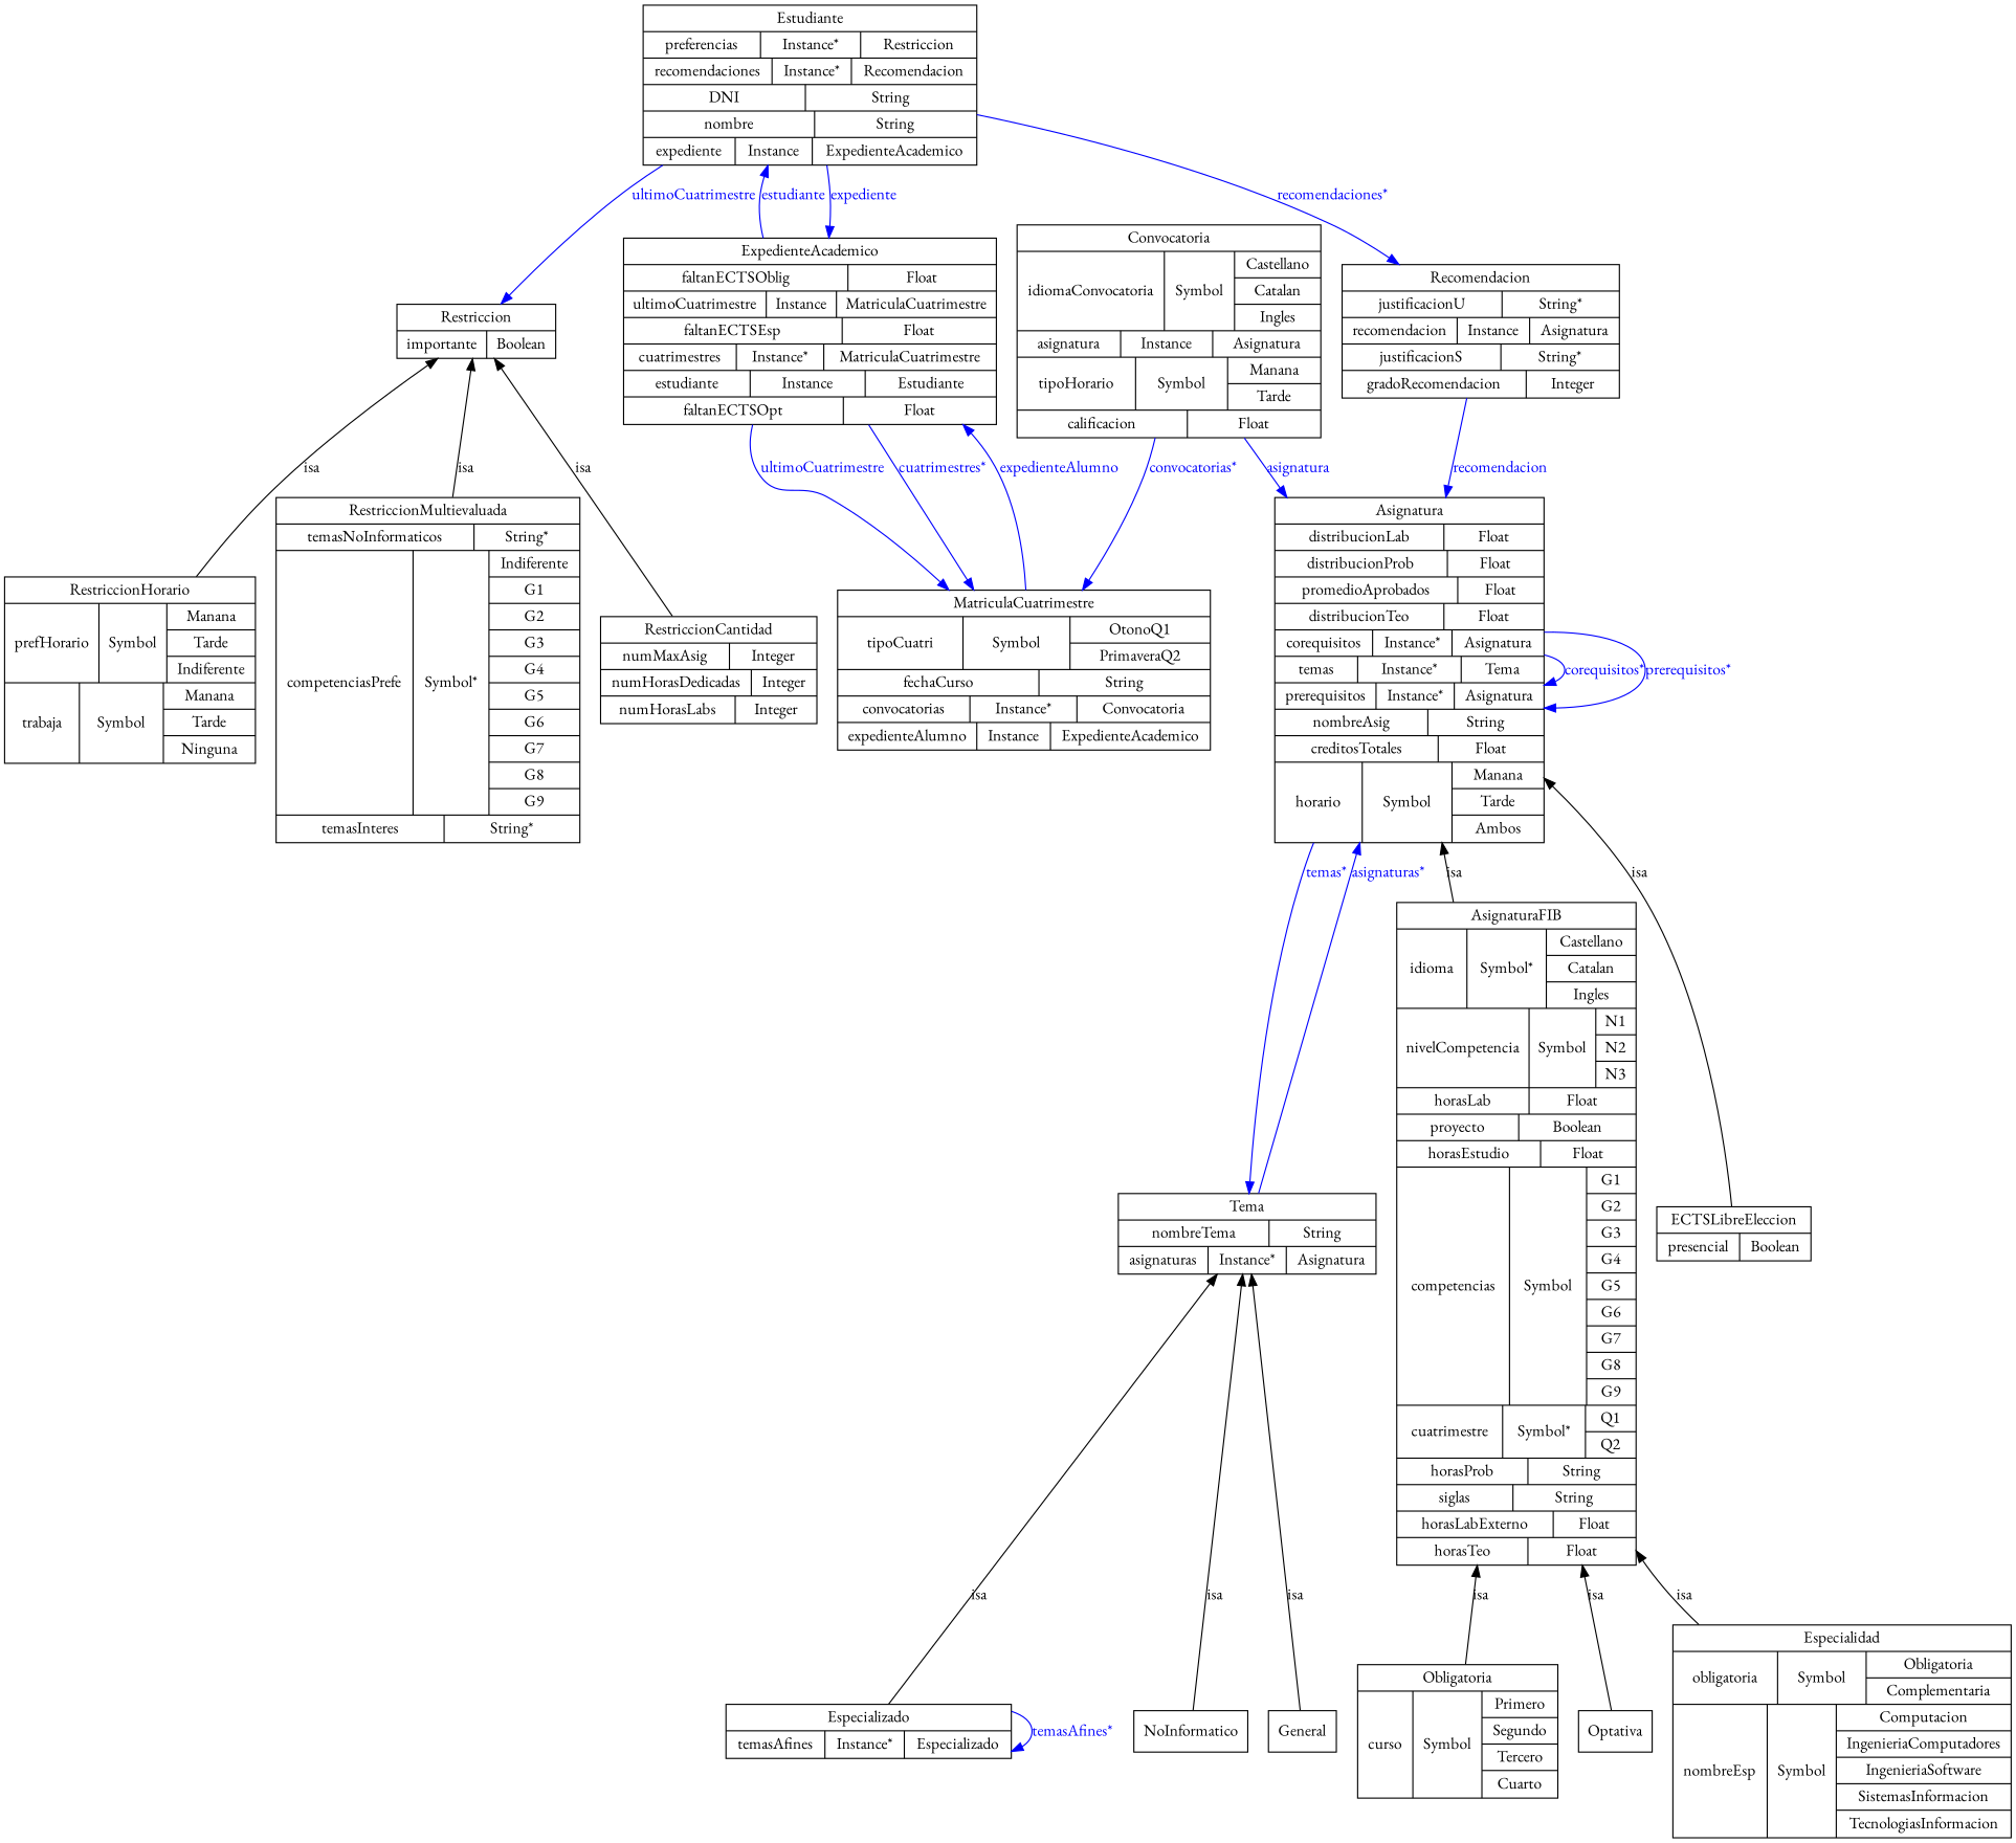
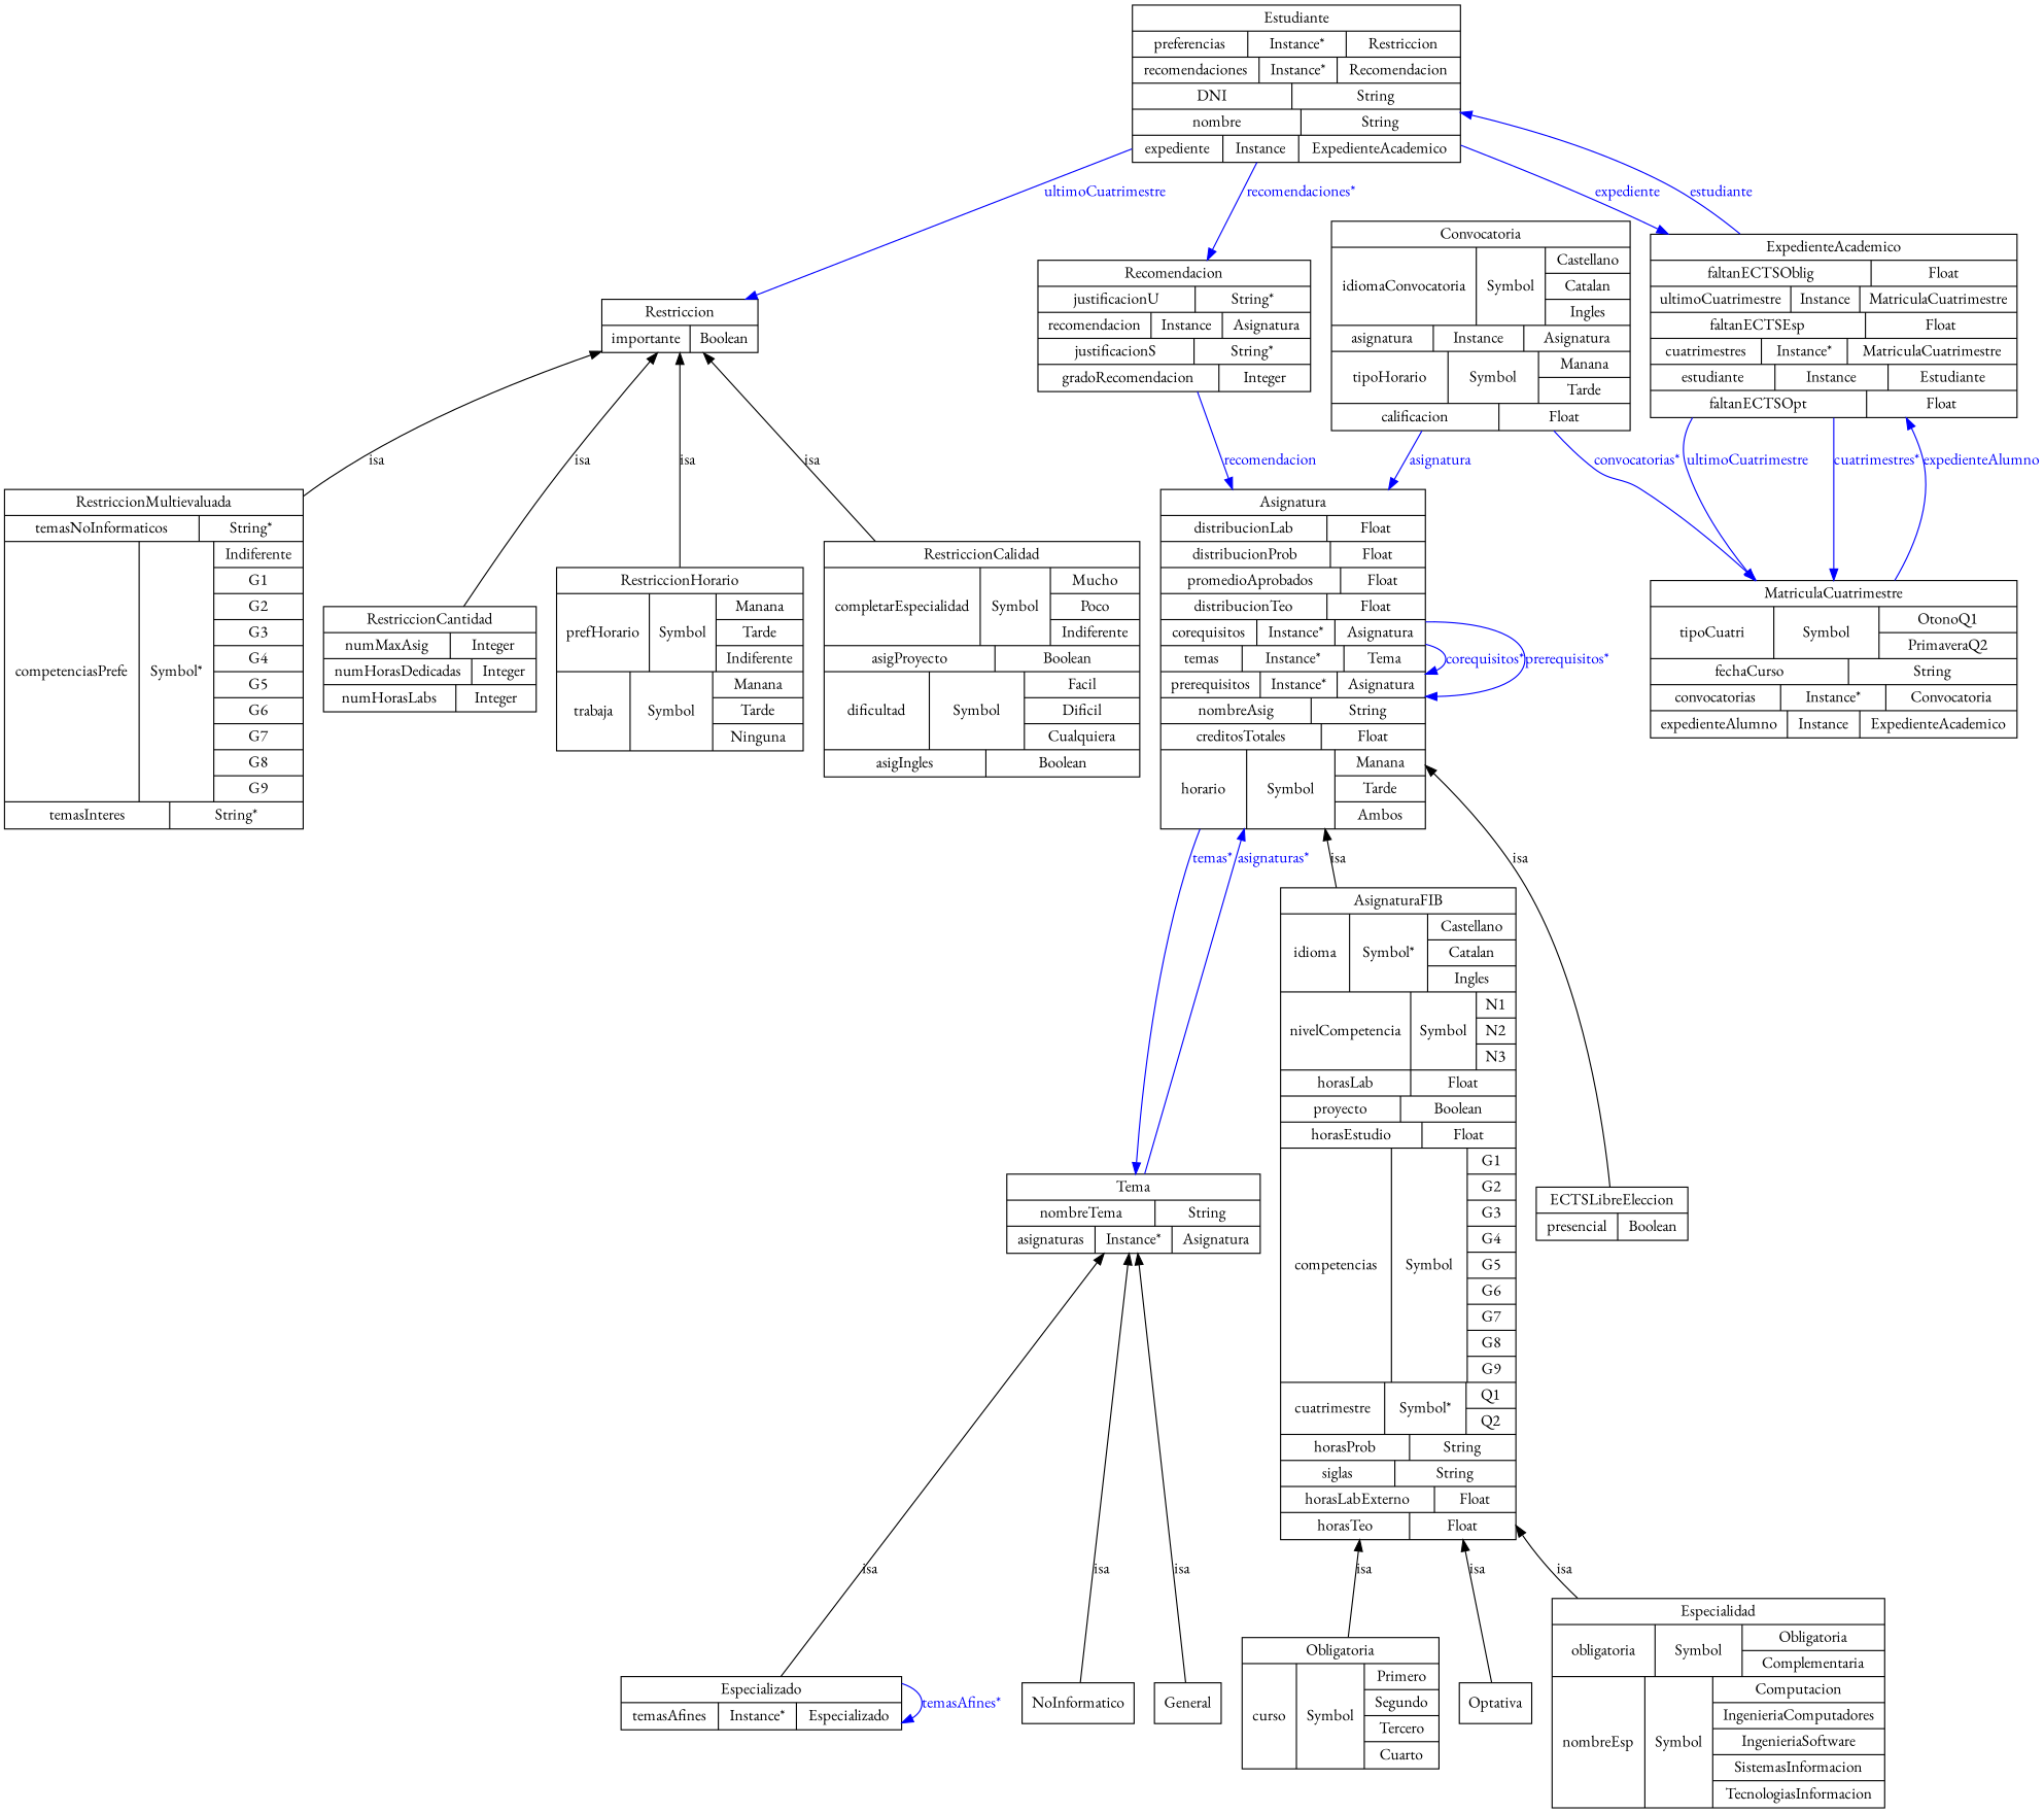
  digraph {
    fontname="EB Garamond"
    node [color="0.0,0.0,0.0" fontcolor="0.0,0.0,0.0" fontname="EB Garamond" shape=record]
    edge [color="0.6666667,1.0,1.0" fontcolor="0.6666667,1.0,1.0" fontname="EB Garamond" style=filled]
    n1 [height=1.6111 label="{Obligatoria|{curso|Symbol|{Primero|Segundo|Tercero|Cuarto}}}" width=2.4167]
    n2 [height=8 label="{AsignaturaFIB|{idioma|Symbol*|{Castellano|Catalan|Ingles}}|{nivelCompetencia|Symbol|{N1|N2|N3}}|{horasLab|Float}|{proyecto|Boolean}|{horasEstudio|Float}|{competencias|Symbol|{G1|G2|G3|G4|G5|G6|G7|G8|G9}}|{cuatrimestre|Symbol*|{Q1|Q2}}|{horasProb|String}|{siglas|String}|{horasLabExterno|Float}|{horasTeo|Float}}" width=2.8958]
    n3 [height=0.5 label=Optativa shape=box width=0.88889]
    n4 [height=2.5694 label="{Especialidad|{obligatoria|Symbol|{Obligatoria|Complementaria}}|{nombreEsp|Symbol|{Computacion|IngenieriaComputadores|IngenieriaSoftware|SistemasInformacion|TecnologiasInformacion}}}" width=4.0833]
    n5 [height=0.65278 label="{Especializado|{temasAfines|Instance*|{Especializado}}}" width=3.4444]
    n6 [height=0.97222 label="{Tema|{nombreTema|String}|{asignaturas|Instance*|{Asignatura}}}" width=3.1111]
    n7 [height=0.5 label=NoInformatico shape=box width=1.3681]
    n8 [height=4.1667 label="{Asignatura|{distribucionLab|Float}|{distribucionProb|Float}|{promedioAprobados|Float}|{distribucionTeo|Float}|{corequisitos|Instance*|{Asignatura}}|{temas|Instance*|{Tema}}|{prerequisitos|Instance*|{Asignatura}}|{nombreAsig|String}|{creditosTotales|Float}|{horario|Symbol|{Manana|Tarde|Ambos}}}" width=3.2569]
    n9 [height=0.5 label=General shape=box width=0.8125]
    n10 [height=0.65278 label="{ECTSLibreEleccion|{presencial|Boolean}}" width=1.8611]
    n11 [height=2.25 label="{RestriccionHorario|{prefHorario|Symbol|{Manana|Tarde|Indiferente}}|{trabaja|Symbol|{Manana|Tarde|Ninguna}}}" width=3.0278]
    n12 [height=0.65278 label="{Restriccion|{importante|Boolean}}" width=1.9167]
+   n13 [height=2.8889 label="{RestriccionCalidad|{completarEspecialidad|Symbol|{Mucho|Poco|Indiferente}}|{asigProyecto|Boolean}|{dificultad|Symbol|{Facil|Dificil|Cualquiera}}|{asigIngles|Boolean}}" width=3.8681]
    n14 [height=4.1667 label="{RestriccionMultievaluada|{temasNoInformaticos|String*}|{competenciasPrefe|Symbol*|{Indiferente|G1|G2|G3|G4|G5|G6|G7|G8|G9}}|{temasInteres|String*}}" width=3.6736]
    n15 [height=1.2917 label="{RestriccionCantidad|{numMaxAsig|Integer}|{numHorasDedicadas|Integer}|{numHorasLabs|Integer}}" width=2.6111]
    n16 [height=1.9306 label="{Estudiante|{preferencias|Instance*|{Restriccion}}|{recomendaciones|Instance*|{Recomendacion}}|{DNI|String}|{nombre|String}|{expediente|Instance|{ExpedienteAcademico}}}" width=4.0347]
    n17 [height=1.6111 label="{Recomendacion|{justificacionU|String*}|{recomendacion|Instance|{Asignatura}}|{justificacionS|String*}|{gradoRecomendacion|Integer}}" width=3.3403]
    n18 [height=2.25 label="{ExpedienteAcademico|{faltanECTSOblig|Float}|{ultimoCuatrimestre|Instance|{MatriculaCuatrimestre}}|{faltanECTSEsp|Float}|{cuatrimestres|Instance*|{MatriculaCuatrimestre}}|{estudiante|Instance|{Estudiante}}|{faltanECTSOpt|Float}}" width=4.5]
    n19 [height=1.9306 label="{MatriculaCuatrimestre|{tipoCuatri|Symbol|{OtonoQ1|PrimaveraQ2}}|{fechaCurso|String}|{convocatorias|Instance*|{Convocatoria}}|{expedienteAlumno|Instance|{ExpedienteAcademico}}}" width=4.5069]
    n20 [height=2.5694 label="{Convocatoria|{idiomaConvocatoria|Symbol|{Castellano|Catalan|Ingles}}|{asignatura|Instance|{Asignatura}}|{tipoHorario|Symbol|{Manana|Tarde}}|{calificacion|Float}}" width=3.6667]
    n2 -> n1 [color="0.0,0.0,0.0" dir=back fontcolor="0.0,0.0,0.0" label=isa style=""]
    n2 -> n3 [color="0.0,0.0,0.0" dir=back fontcolor="0.0,0.0,0.0" label=isa style=""]
    n2 -> n4 [color="0.0,0.0,0.0" dir=back fontcolor="0.0,0.0,0.0" label=isa style=""]
    n5 -> n5 [label="temasAfines*"]
    n6 -> n5 [color="0.0,0.0,0.0" dir=back fontcolor="0.0,0.0,0.0" label=isa style=""]
    n6 -> n7 [color="0.0,0.0,0.0" dir=back fontcolor="0.0,0.0,0.0" label=isa style=""]
    n6 -> n8 [label="asignaturas*"]
    n6 -> n9 [color="0.0,0.0,0.0" dir=back fontcolor="0.0,0.0,0.0" label=isa style=""]
    n8 -> n2 [color="0.0,0.0,0.0" dir=back fontcolor="0.0,0.0,0.0" label=isa style=""]
    n8 -> n6 [label="temas*"]
    n8 -> n8 [label="corequisitos*"]
    n8 -> n8 [label="prerequisitos*"]
    n8 -> n10 [color="0.0,0.0,0.0" dir=back fontcolor="0.0,0.0,0.0" label=isa style=""]
    n12 -> n11 [color="0.0,0.0,0.0" dir=back fontcolor="0.0,0.0,0.0" label=isa style=""]
+   n12 -> n13 [color="0.0,0.0,0.0" dir=back fontcolor="0.0,0.0,0.0" label=isa style=""]
    n12 -> n14 [color="0.0,0.0,0.0" dir=back fontcolor="0.0,0.0,0.0" label=isa style=""]
    n12 -> n15 [color="0.0,0.0,0.0" dir=back fontcolor="0.0,0.0,0.0" label=isa style=""]
    n16 -> n12 [label=ultimoCuatrimestre]
    n16 -> n17 [label="recomendaciones*"]
    n16 -> n18 [label=expediente]
    n17 -> n8 [label=recomendacion]
    n18 -> n16 [label=estudiante]
    n18 -> n19 [label=ultimoCuatrimestre]
    n18 -> n19 [label="cuatrimestres*"]
    n19 -> n18 [label=expedienteAlumno]
    n20 -> n8 [label=asignatura]
    n20 -> n19 [label="convocatorias*"]
  }
